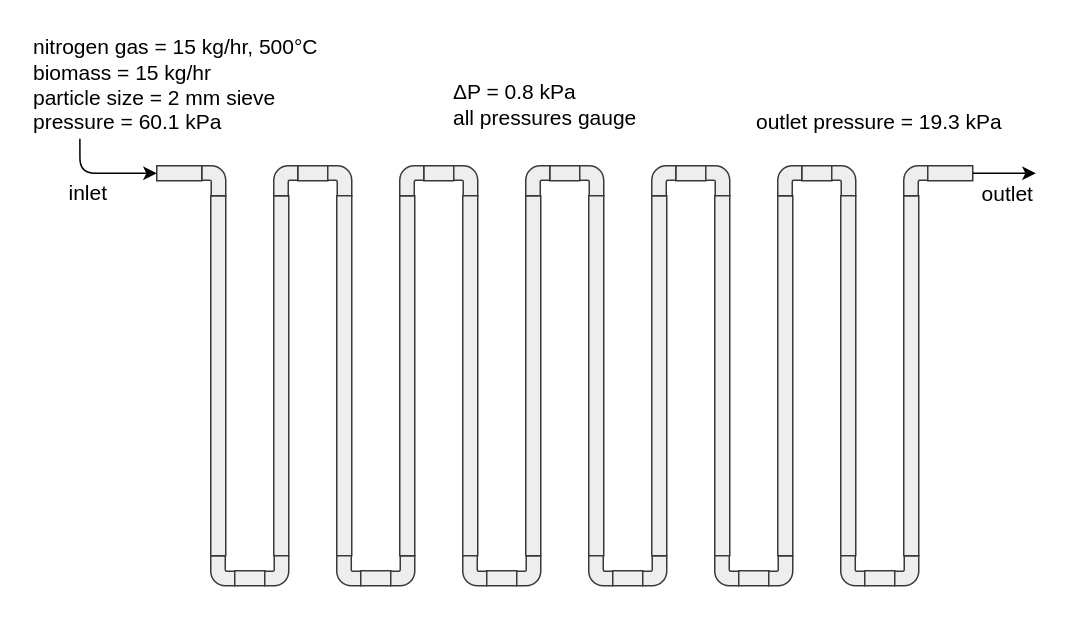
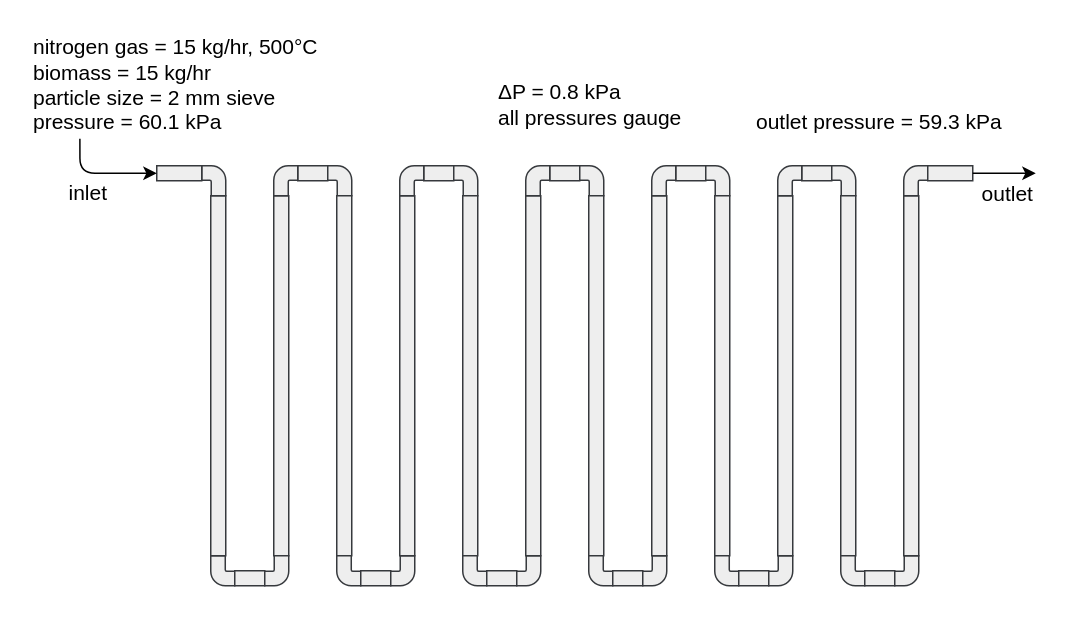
  <mxCell id="0" />
  <mxCell id="1" parent="0" />
  <mxCell id="2" value="" style="html=1;shadow=0;dashed=0;align=center;verticalAlign=middle;shape=mxgraph.arrows2.bendArrow;dy=4.84;dx=0;notch=0;arrowHead=9.68;rounded=1;comic=0;labelBackgroundColor=none;strokeWidth=1;fillColor=#eeeeee;fontSize=12;rotation=-90;strokeColor=#36393d;" parent="1" vertex="1"><mxGeometry x="138" y="372" width="20" height="16" as="geometry" /></mxCell>
  <mxCell id="3" value="" style="rounded=0;whiteSpace=wrap;html=1;shadow=0;comic=0;labelBackgroundColor=none;strokeWidth=1;fillColor=#eeeeee;fontSize=12;align=center;strokeColor=#36393d;" parent="1" vertex="1"><mxGeometry x="140" y="130" width="10" height="240" as="geometry" /></mxCell>
  <mxCell id="4" value="" style="rounded=0;whiteSpace=wrap;html=1;shadow=0;comic=0;labelBackgroundColor=none;strokeWidth=1;fillColor=#eeeeee;fontSize=12;align=center;strokeColor=#36393d;" parent="1" vertex="1"><mxGeometry x="182" y="130" width="10" height="240" as="geometry" /></mxCell>
  <mxCell id="5" value="" style="rounded=0;whiteSpace=wrap;html=1;shadow=0;comic=0;labelBackgroundColor=none;strokeWidth=1;fillColor=#eeeeee;fontSize=12;align=center;strokeColor=#36393d;" parent="1" vertex="1"><mxGeometry x="156" y="380" width="20" height="10" as="geometry" /></mxCell>
  <mxCell id="6" value="" style="html=1;shadow=0;dashed=0;align=center;verticalAlign=middle;shape=mxgraph.arrows2.bendArrow;dy=4.84;dx=0;notch=0;arrowHead=9.68;rounded=1;comic=0;labelBackgroundColor=none;strokeWidth=1;fillColor=#eeeeee;fontSize=12;rotation=-90;flipV=1;strokeColor=#36393d;" parent="1" vertex="1"><mxGeometry x="174" y="372" width="20" height="16" as="geometry" /></mxCell>
  <mxCell id="7" value="" style="html=1;shadow=0;dashed=0;align=center;verticalAlign=middle;shape=mxgraph.arrows2.bendArrow;dy=4.84;dx=0;notch=0;arrowHead=9.68;rounded=1;comic=0;labelBackgroundColor=none;strokeWidth=1;fillColor=#eeeeee;fontSize=12;rotation=-90;flipH=1;flipV=1;strokeColor=#36393d;" parent="1" vertex="1"><mxGeometry x="132" y="112" width="20" height="16" as="geometry" /></mxCell>
  <mxCell id="8" value="" style="rounded=0;whiteSpace=wrap;html=1;shadow=0;comic=0;labelBackgroundColor=none;strokeWidth=1;fillColor=#eeeeee;fontSize=12;align=center;strokeColor=#36393d;" parent="1" vertex="1"><mxGeometry x="198" y="110" width="20" height="10" as="geometry" /></mxCell>
  <mxCell id="9" value="" style="html=1;shadow=0;dashed=0;align=center;verticalAlign=middle;shape=mxgraph.arrows2.bendArrow;dy=4.84;dx=0;notch=0;arrowHead=9.68;rounded=1;comic=0;labelBackgroundColor=none;strokeWidth=1;fillColor=#eeeeee;fontSize=12;rotation=-90;flipV=0;strokeColor=#36393d;flipH=1;" parent="1" vertex="1"><mxGeometry x="180" y="112" width="20" height="16" as="geometry" /></mxCell>
  <mxCell id="10" value="" style="rounded=0;whiteSpace=wrap;html=1;shadow=0;comic=0;labelBackgroundColor=none;strokeWidth=1;fillColor=#eeeeee;fontSize=12;align=center;strokeColor=#36393d;" parent="1" vertex="1"><mxGeometry x="104" y="110" width="30" height="10" as="geometry" /></mxCell>
  <mxCell id="11" value="" style="html=1;shadow=0;dashed=0;align=center;verticalAlign=middle;shape=mxgraph.arrows2.bendArrow;dy=4.84;dx=0;notch=0;arrowHead=9.68;rounded=1;comic=0;labelBackgroundColor=none;strokeWidth=1;fillColor=#eeeeee;fontSize=12;rotation=-90;flipH=1;flipV=1;strokeColor=#36393d;" parent="1" vertex="1"><mxGeometry x="216" y="112" width="20" height="16" as="geometry" /></mxCell>
  <mxCell id="12" value="" style="rounded=0;whiteSpace=wrap;html=1;shadow=0;comic=0;labelBackgroundColor=none;strokeWidth=1;fillColor=#eeeeee;fontSize=12;align=center;strokeColor=#36393d;" parent="1" vertex="1"><mxGeometry x="224" y="130" width="10" height="240" as="geometry" /></mxCell>
  <mxCell id="13" value="" style="html=1;shadow=0;dashed=0;align=center;verticalAlign=middle;shape=mxgraph.arrows2.bendArrow;dy=4.84;dx=0;notch=0;arrowHead=9.68;rounded=1;comic=0;labelBackgroundColor=none;strokeWidth=1;fillColor=#eeeeee;fontSize=12;rotation=-90;strokeColor=#36393d;" parent="1" vertex="1"><mxGeometry x="222" y="372" width="20" height="16" as="geometry" /></mxCell>
  <mxCell id="14" value="" style="rounded=0;whiteSpace=wrap;html=1;shadow=0;comic=0;labelBackgroundColor=none;strokeWidth=1;fillColor=#eeeeee;fontSize=12;align=center;strokeColor=#36393d;" parent="1" vertex="1"><mxGeometry x="240" y="380" width="20" height="10" as="geometry" /></mxCell>
  <mxCell id="15" value="" style="html=1;shadow=0;dashed=0;align=center;verticalAlign=middle;shape=mxgraph.arrows2.bendArrow;dy=4.84;dx=0;notch=0;arrowHead=9.68;rounded=1;comic=0;labelBackgroundColor=none;strokeWidth=1;fillColor=#eeeeee;fontSize=12;rotation=-90;flipV=1;strokeColor=#36393d;" parent="1" vertex="1"><mxGeometry x="258" y="372" width="20" height="16" as="geometry" /></mxCell>
  <mxCell id="16" value="" style="rounded=0;whiteSpace=wrap;html=1;shadow=0;comic=0;labelBackgroundColor=none;strokeWidth=1;fillColor=#eeeeee;fontSize=12;align=center;strokeColor=#36393d;" parent="1" vertex="1"><mxGeometry x="266" y="130" width="10" height="240" as="geometry" /></mxCell>
  <mxCell id="17" value="" style="rounded=0;whiteSpace=wrap;html=1;shadow=0;comic=0;labelBackgroundColor=none;strokeWidth=1;fillColor=#eeeeee;fontSize=12;align=center;strokeColor=#36393d;" parent="1" vertex="1"><mxGeometry x="282" y="110" width="20" height="10" as="geometry" /></mxCell>
  <mxCell id="18" value="" style="html=1;shadow=0;dashed=0;align=center;verticalAlign=middle;shape=mxgraph.arrows2.bendArrow;dy=4.84;dx=0;notch=0;arrowHead=9.68;rounded=1;comic=0;labelBackgroundColor=none;strokeWidth=1;fillColor=#eeeeee;fontSize=12;rotation=-90;flipV=0;strokeColor=#36393d;flipH=1;" parent="1" vertex="1"><mxGeometry x="264" y="112" width="20" height="16" as="geometry" /></mxCell>
  <mxCell id="19" value="" style="html=1;shadow=0;dashed=0;align=center;verticalAlign=middle;shape=mxgraph.arrows2.bendArrow;dy=4.84;dx=0;notch=0;arrowHead=9.68;rounded=1;comic=0;labelBackgroundColor=none;strokeWidth=1;fillColor=#eeeeee;fontSize=12;rotation=-90;flipH=1;flipV=1;strokeColor=#36393d;" parent="1" vertex="1"><mxGeometry x="300" y="112" width="20" height="16" as="geometry" /></mxCell>
  <mxCell id="20" value="" style="rounded=0;whiteSpace=wrap;html=1;shadow=0;comic=0;labelBackgroundColor=none;strokeWidth=1;fillColor=#eeeeee;fontSize=12;align=center;strokeColor=#36393d;" parent="1" vertex="1"><mxGeometry x="308" y="130" width="10" height="240" as="geometry" /></mxCell>
  <mxCell id="21" value="" style="html=1;shadow=0;dashed=0;align=center;verticalAlign=middle;shape=mxgraph.arrows2.bendArrow;dy=4.84;dx=0;notch=0;arrowHead=9.68;rounded=1;comic=0;labelBackgroundColor=none;strokeWidth=1;fillColor=#eeeeee;fontSize=12;rotation=-90;strokeColor=#36393d;" parent="1" vertex="1"><mxGeometry x="306" y="372" width="20" height="16" as="geometry" /></mxCell>
  <mxCell id="22" value="" style="rounded=0;whiteSpace=wrap;html=1;shadow=0;comic=0;labelBackgroundColor=none;strokeWidth=1;fillColor=#eeeeee;fontSize=12;align=center;strokeColor=#36393d;" parent="1" vertex="1"><mxGeometry x="324" y="380" width="20" height="10" as="geometry" /></mxCell>
  <mxCell id="23" value="" style="html=1;shadow=0;dashed=0;align=center;verticalAlign=middle;shape=mxgraph.arrows2.bendArrow;dy=4.84;dx=0;notch=0;arrowHead=9.68;rounded=1;comic=0;labelBackgroundColor=none;strokeWidth=1;fillColor=#eeeeee;fontSize=12;rotation=-90;flipV=1;strokeColor=#36393d;" parent="1" vertex="1"><mxGeometry x="342" y="372" width="20" height="16" as="geometry" /></mxCell>
  <mxCell id="24" value="" style="rounded=0;whiteSpace=wrap;html=1;shadow=0;comic=0;labelBackgroundColor=none;strokeWidth=1;fillColor=#eeeeee;fontSize=12;align=center;strokeColor=#36393d;" parent="1" vertex="1"><mxGeometry x="350" y="130" width="10" height="240" as="geometry" /></mxCell>
  <mxCell id="25" value="" style="rounded=0;whiteSpace=wrap;html=1;shadow=0;comic=0;labelBackgroundColor=none;strokeWidth=1;fillColor=#eeeeee;fontSize=12;align=center;strokeColor=#36393d;" parent="1" vertex="1"><mxGeometry x="366" y="110" width="20" height="10" as="geometry" /></mxCell>
  <mxCell id="26" value="" style="html=1;shadow=0;dashed=0;align=center;verticalAlign=middle;shape=mxgraph.arrows2.bendArrow;dy=4.84;dx=0;notch=0;arrowHead=9.68;rounded=1;comic=0;labelBackgroundColor=none;strokeWidth=1;fillColor=#eeeeee;fontSize=12;rotation=-90;flipV=0;strokeColor=#36393d;flipH=1;" parent="1" vertex="1"><mxGeometry x="348" y="112" width="20" height="16" as="geometry" /></mxCell>
  <mxCell id="27" value="" style="html=1;shadow=0;dashed=0;align=center;verticalAlign=middle;shape=mxgraph.arrows2.bendArrow;dy=4.84;dx=0;notch=0;arrowHead=9.68;rounded=1;comic=0;labelBackgroundColor=none;strokeWidth=1;fillColor=#eeeeee;fontSize=12;rotation=-90;flipH=1;flipV=1;strokeColor=#36393d;" parent="1" vertex="1"><mxGeometry x="384" y="112" width="20" height="16" as="geometry" /></mxCell>
  <mxCell id="28" value="" style="rounded=0;whiteSpace=wrap;html=1;shadow=0;comic=0;labelBackgroundColor=none;strokeWidth=1;fillColor=#eeeeee;fontSize=12;align=center;strokeColor=#36393d;" parent="1" vertex="1"><mxGeometry x="392" y="130" width="10" height="240" as="geometry" /></mxCell>
  <mxCell id="29" value="" style="html=1;shadow=0;dashed=0;align=center;verticalAlign=middle;shape=mxgraph.arrows2.bendArrow;dy=4.84;dx=0;notch=0;arrowHead=9.68;rounded=1;comic=0;labelBackgroundColor=none;strokeWidth=1;fillColor=#eeeeee;fontSize=12;rotation=-90;strokeColor=#36393d;" parent="1" vertex="1"><mxGeometry x="390" y="372" width="20" height="16" as="geometry" /></mxCell>
  <mxCell id="30" value="" style="rounded=0;whiteSpace=wrap;html=1;shadow=0;comic=0;labelBackgroundColor=none;strokeWidth=1;fillColor=#eeeeee;fontSize=12;align=center;strokeColor=#36393d;" parent="1" vertex="1"><mxGeometry x="408" y="380" width="20" height="10" as="geometry" /></mxCell>
  <mxCell id="31" value="" style="html=1;shadow=0;dashed=0;align=center;verticalAlign=middle;shape=mxgraph.arrows2.bendArrow;dy=4.84;dx=0;notch=0;arrowHead=9.68;rounded=1;comic=0;labelBackgroundColor=none;strokeWidth=1;fillColor=#eeeeee;fontSize=12;rotation=-90;flipV=1;strokeColor=#36393d;" parent="1" vertex="1"><mxGeometry x="426" y="372" width="20" height="16" as="geometry" /></mxCell>
  <mxCell id="32" value="" style="rounded=0;whiteSpace=wrap;html=1;shadow=0;comic=0;labelBackgroundColor=none;strokeWidth=1;fillColor=#eeeeee;fontSize=12;align=center;strokeColor=#36393d;" parent="1" vertex="1"><mxGeometry x="434" y="130" width="10" height="240" as="geometry" /></mxCell>
  <mxCell id="33" value="" style="rounded=0;whiteSpace=wrap;html=1;shadow=0;comic=0;labelBackgroundColor=none;strokeWidth=1;fillColor=#eeeeee;fontSize=12;align=center;strokeColor=#36393d;" parent="1" vertex="1"><mxGeometry x="450" y="110" width="20" height="10" as="geometry" /></mxCell>
  <mxCell id="34" value="" style="html=1;shadow=0;dashed=0;align=center;verticalAlign=middle;shape=mxgraph.arrows2.bendArrow;dy=4.84;dx=0;notch=0;arrowHead=9.68;rounded=1;comic=0;labelBackgroundColor=none;strokeWidth=1;fillColor=#eeeeee;fontSize=12;rotation=-90;flipV=0;strokeColor=#36393d;flipH=1;" parent="1" vertex="1"><mxGeometry x="432" y="112" width="20" height="16" as="geometry" /></mxCell>
  <mxCell id="35" value="" style="html=1;shadow=0;dashed=0;align=center;verticalAlign=middle;shape=mxgraph.arrows2.bendArrow;dy=4.84;dx=0;notch=0;arrowHead=9.68;rounded=1;comic=0;labelBackgroundColor=none;strokeWidth=1;fillColor=#eeeeee;fontSize=12;rotation=-90;flipH=1;flipV=1;strokeColor=#36393d;" parent="1" vertex="1"><mxGeometry x="468" y="112" width="20" height="16" as="geometry" /></mxCell>
  <mxCell id="36" value="" style="rounded=0;whiteSpace=wrap;html=1;shadow=0;comic=0;labelBackgroundColor=none;strokeWidth=1;fillColor=#eeeeee;fontSize=12;align=center;strokeColor=#36393d;" parent="1" vertex="1"><mxGeometry x="476" y="130" width="10" height="240" as="geometry" /></mxCell>
  <mxCell id="37" value="" style="html=1;shadow=0;dashed=0;align=center;verticalAlign=middle;shape=mxgraph.arrows2.bendArrow;dy=4.84;dx=0;notch=0;arrowHead=9.68;rounded=1;comic=0;labelBackgroundColor=none;strokeWidth=1;fillColor=#eeeeee;fontSize=12;rotation=-90;strokeColor=#36393d;" parent="1" vertex="1"><mxGeometry x="474" y="372" width="20" height="16" as="geometry" /></mxCell>
  <mxCell id="38" value="" style="rounded=0;whiteSpace=wrap;html=1;shadow=0;comic=0;labelBackgroundColor=none;strokeWidth=1;fillColor=#eeeeee;fontSize=12;align=center;strokeColor=#36393d;" parent="1" vertex="1"><mxGeometry x="492" y="380" width="20" height="10" as="geometry" /></mxCell>
  <mxCell id="39" value="" style="html=1;shadow=0;dashed=0;align=center;verticalAlign=middle;shape=mxgraph.arrows2.bendArrow;dy=4.84;dx=0;notch=0;arrowHead=9.68;rounded=1;comic=0;labelBackgroundColor=none;strokeWidth=1;fillColor=#eeeeee;fontSize=12;rotation=-90;flipV=1;strokeColor=#36393d;" parent="1" vertex="1"><mxGeometry x="510" y="372" width="20" height="16" as="geometry" /></mxCell>
  <mxCell id="40" value="" style="rounded=0;whiteSpace=wrap;html=1;shadow=0;comic=0;labelBackgroundColor=none;strokeWidth=1;fillColor=#eeeeee;fontSize=12;align=center;strokeColor=#36393d;" parent="1" vertex="1"><mxGeometry x="518" y="130" width="10" height="240" as="geometry" /></mxCell>
  <mxCell id="41" value="" style="rounded=0;whiteSpace=wrap;html=1;shadow=0;comic=0;labelBackgroundColor=none;strokeWidth=1;fillColor=#eeeeee;fontSize=12;align=center;strokeColor=#36393d;" parent="1" vertex="1"><mxGeometry x="534" y="110" width="20" height="10" as="geometry" /></mxCell>
  <mxCell id="42" value="" style="html=1;shadow=0;dashed=0;align=center;verticalAlign=middle;shape=mxgraph.arrows2.bendArrow;dy=4.84;dx=0;notch=0;arrowHead=9.68;rounded=1;comic=0;labelBackgroundColor=none;strokeWidth=1;fillColor=#eeeeee;fontSize=12;rotation=-90;flipV=0;strokeColor=#36393d;flipH=1;" parent="1" vertex="1"><mxGeometry x="516" y="112" width="20" height="16" as="geometry" /></mxCell>
  <mxCell id="43" value="" style="html=1;shadow=0;dashed=0;align=center;verticalAlign=middle;shape=mxgraph.arrows2.bendArrow;dy=4.84;dx=0;notch=0;arrowHead=9.68;rounded=1;comic=0;labelBackgroundColor=none;strokeWidth=1;fillColor=#eeeeee;fontSize=12;rotation=-90;flipH=1;flipV=1;strokeColor=#36393d;" parent="1" vertex="1"><mxGeometry x="552" y="112" width="20" height="16" as="geometry" /></mxCell>
  <mxCell id="44" value="" style="rounded=0;whiteSpace=wrap;html=1;shadow=0;comic=0;labelBackgroundColor=none;strokeWidth=1;fillColor=#eeeeee;fontSize=12;align=center;strokeColor=#36393d;" parent="1" vertex="1"><mxGeometry x="560" y="130" width="10" height="240" as="geometry" /></mxCell>
  <mxCell id="45" value="" style="html=1;shadow=0;dashed=0;align=center;verticalAlign=middle;shape=mxgraph.arrows2.bendArrow;dy=4.84;dx=0;notch=0;arrowHead=9.68;rounded=1;comic=0;labelBackgroundColor=none;strokeWidth=1;fillColor=#eeeeee;fontSize=12;rotation=-90;strokeColor=#36393d;" parent="1" vertex="1"><mxGeometry x="558" y="372" width="20" height="16" as="geometry" /></mxCell>
  <mxCell id="46" value="" style="rounded=0;whiteSpace=wrap;html=1;shadow=0;comic=0;labelBackgroundColor=none;strokeWidth=1;fillColor=#eeeeee;fontSize=12;align=center;strokeColor=#36393d;" parent="1" vertex="1"><mxGeometry x="576" y="380" width="20" height="10" as="geometry" /></mxCell>
  <mxCell id="47" value="" style="html=1;shadow=0;dashed=0;align=center;verticalAlign=middle;shape=mxgraph.arrows2.bendArrow;dy=4.84;dx=0;notch=0;arrowHead=9.68;rounded=1;comic=0;labelBackgroundColor=none;strokeWidth=1;fillColor=#eeeeee;fontSize=12;rotation=-90;flipV=1;strokeColor=#36393d;" parent="1" vertex="1"><mxGeometry x="594" y="372" width="20" height="16" as="geometry" /></mxCell>
  <mxCell id="48" value="" style="rounded=0;whiteSpace=wrap;html=1;shadow=0;comic=0;labelBackgroundColor=none;strokeWidth=1;fillColor=#eeeeee;fontSize=12;align=center;strokeColor=#36393d;" parent="1" vertex="1"><mxGeometry x="602" y="130" width="10" height="240" as="geometry" /></mxCell>
  <mxCell id="49" value="" style="html=1;shadow=0;dashed=0;align=center;verticalAlign=middle;shape=mxgraph.arrows2.bendArrow;dy=4.84;dx=0;notch=0;arrowHead=9.68;rounded=1;comic=0;labelBackgroundColor=none;strokeWidth=1;fillColor=#eeeeee;fontSize=12;rotation=-90;flipV=0;strokeColor=#36393d;flipH=1;" parent="1" vertex="1"><mxGeometry x="600" y="112" width="20" height="16" as="geometry" /></mxCell>
  <mxCell id="50" value="" style="rounded=0;whiteSpace=wrap;html=1;shadow=0;comic=0;labelBackgroundColor=none;strokeWidth=1;fillColor=#eeeeee;fontSize=12;align=center;strokeColor=#36393d;" parent="1" vertex="1"><mxGeometry x="618" y="110" width="30" height="10" as="geometry" /></mxCell>
  <mxCell id="51" value="" style="endArrow=none;html=1;strokeWidth=1;fontSize=12;endFill=0;exitX=0;exitY=0.5;startArrow=classic;startFill=1;entryX=0.156;entryY=1.029;entryDx=0;entryDy=0;entryPerimeter=0;edgeStyle=orthogonalEdgeStyle;" parent="1" source="10" edge="1" target="55"><mxGeometry width="50" height="50" relative="1" as="geometry"><mxPoint x="100" y="120" as="sourcePoint" /><mxPoint x="60" y="115" as="targetPoint" /><Array as="points"><mxPoint x="53" y="115" /></Array></mxGeometry></mxCell>
  <mxCell id="52" value="inlet" style="text;html=1;resizable=0;points=[];align=center;verticalAlign=middle;labelBackgroundColor=#ffffff;fontSize=14;" parent="51" vertex="1" connectable="0"><mxGeometry x="0.368" y="1" relative="1" as="geometry"><mxPoint x="6" y="12" as="offset" /></mxGeometry></mxCell>
  <mxCell id="53" value="" style="endArrow=none;html=1;strokeWidth=1;fontSize=12;endFill=0;startArrow=classic;startFill=1;entryX=1;entryY=0.5;" parent="1" target="50" edge="1"><mxGeometry width="50" height="50" relative="1" as="geometry"><mxPoint x="690" y="115" as="sourcePoint" /><mxPoint x="660" y="120" as="targetPoint" /></mxGeometry></mxCell>
  <mxCell id="54" value="outlet" style="text;html=1;resizable=0;points=[];align=center;verticalAlign=middle;labelBackgroundColor=#ffffff;fontSize=14;" parent="53" vertex="1" connectable="0"><mxGeometry x="-0.195" relative="1" as="geometry"><mxPoint x="-3" y="13" as="offset" /></mxGeometry></mxCell>
  <mxCell id="55" value="nitrogen gas = 15 kg/hr, 500°C&lt;br&gt;biomass = 15 kg/hr&lt;br&gt;particle size = 2 mm sieve&lt;br&gt;pressure = 60.1 kPa&lt;br&gt;" style="text;html=1;resizable=0;points=[];autosize=1;align=left;verticalAlign=top;spacingTop=-4;fontSize=14;" parent="1" vertex="1"><mxGeometry x="20" y="20" width="210" height="70" as="geometry" /></mxCell>
- <mxCell id="56" value="ΔP = 0.8 kPa&lt;br&gt;all pressures gauge&lt;br&gt;" style="text;html=1;resizable=0;points=[];autosize=1;align=left;verticalAlign=top;spacingTop=-4;fontSize=14;" parent="1" vertex="1"><mxGeometry x="300" y="50" width="140" height="40" as="geometry" /></mxCell>
- <mxCell id="57" value="outlet pressure = 19.3 kPa&lt;br&gt;" style="text;html=1;resizable=0;points=[];autosize=1;align=left;verticalAlign=top;spacingTop=-4;fontSize=14;" parent="1" vertex="1"><mxGeometry x="502" y="70" width="180" height="20" as="geometry" /></mxCell>
+ <mxCell id="56" value="ΔP = 0.8 kPa&lt;br&gt;all pressures gauge&lt;br&gt;" style="text;html=1;resizable=0;points=[];autosize=1;align=left;verticalAlign=top;spacingTop=-4;fontSize=14;" parent="1" vertex="1"><mxGeometry x="330" y="50" width="140" height="40" as="geometry" /></mxCell>
+ <mxCell id="57" value="outlet pressure = 59.3 kPa&lt;br&gt;" style="text;html=1;resizable=0;points=[];autosize=1;align=left;verticalAlign=top;spacingTop=-4;fontSize=14;" parent="1" vertex="1"><mxGeometry x="502" y="70" width="180" height="20" as="geometry" /></mxCell>
